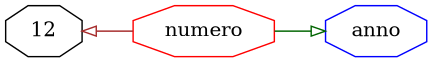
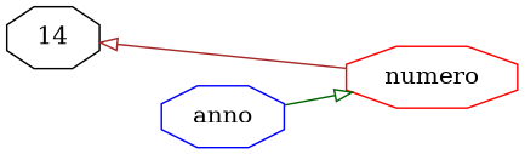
  digraph {
    rankdir=LR
    node [shape=octagon]
    edge [arrowhead=empty]
-   n1 [label=12]
+   n1 [label=14]
    n2 [color=red label=numero]
    n3 [color=blue label=anno]
    subgraph sub_1 {
      rank=source
      n1
    }
    subgraph sub_2 {
      rank=same
      n2
    }
    subgraph sub_3 {
      rank=same
      n3
    }
    subgraph sub_4 {
      rank=same
    }
    subgraph sub_5 {
      rank=same
    }
    n2 -> n1 [color=brown]
-   n2 -> n3 [color=darkgreen]
+   n3 -> n2 [color=darkgreen]
  }
